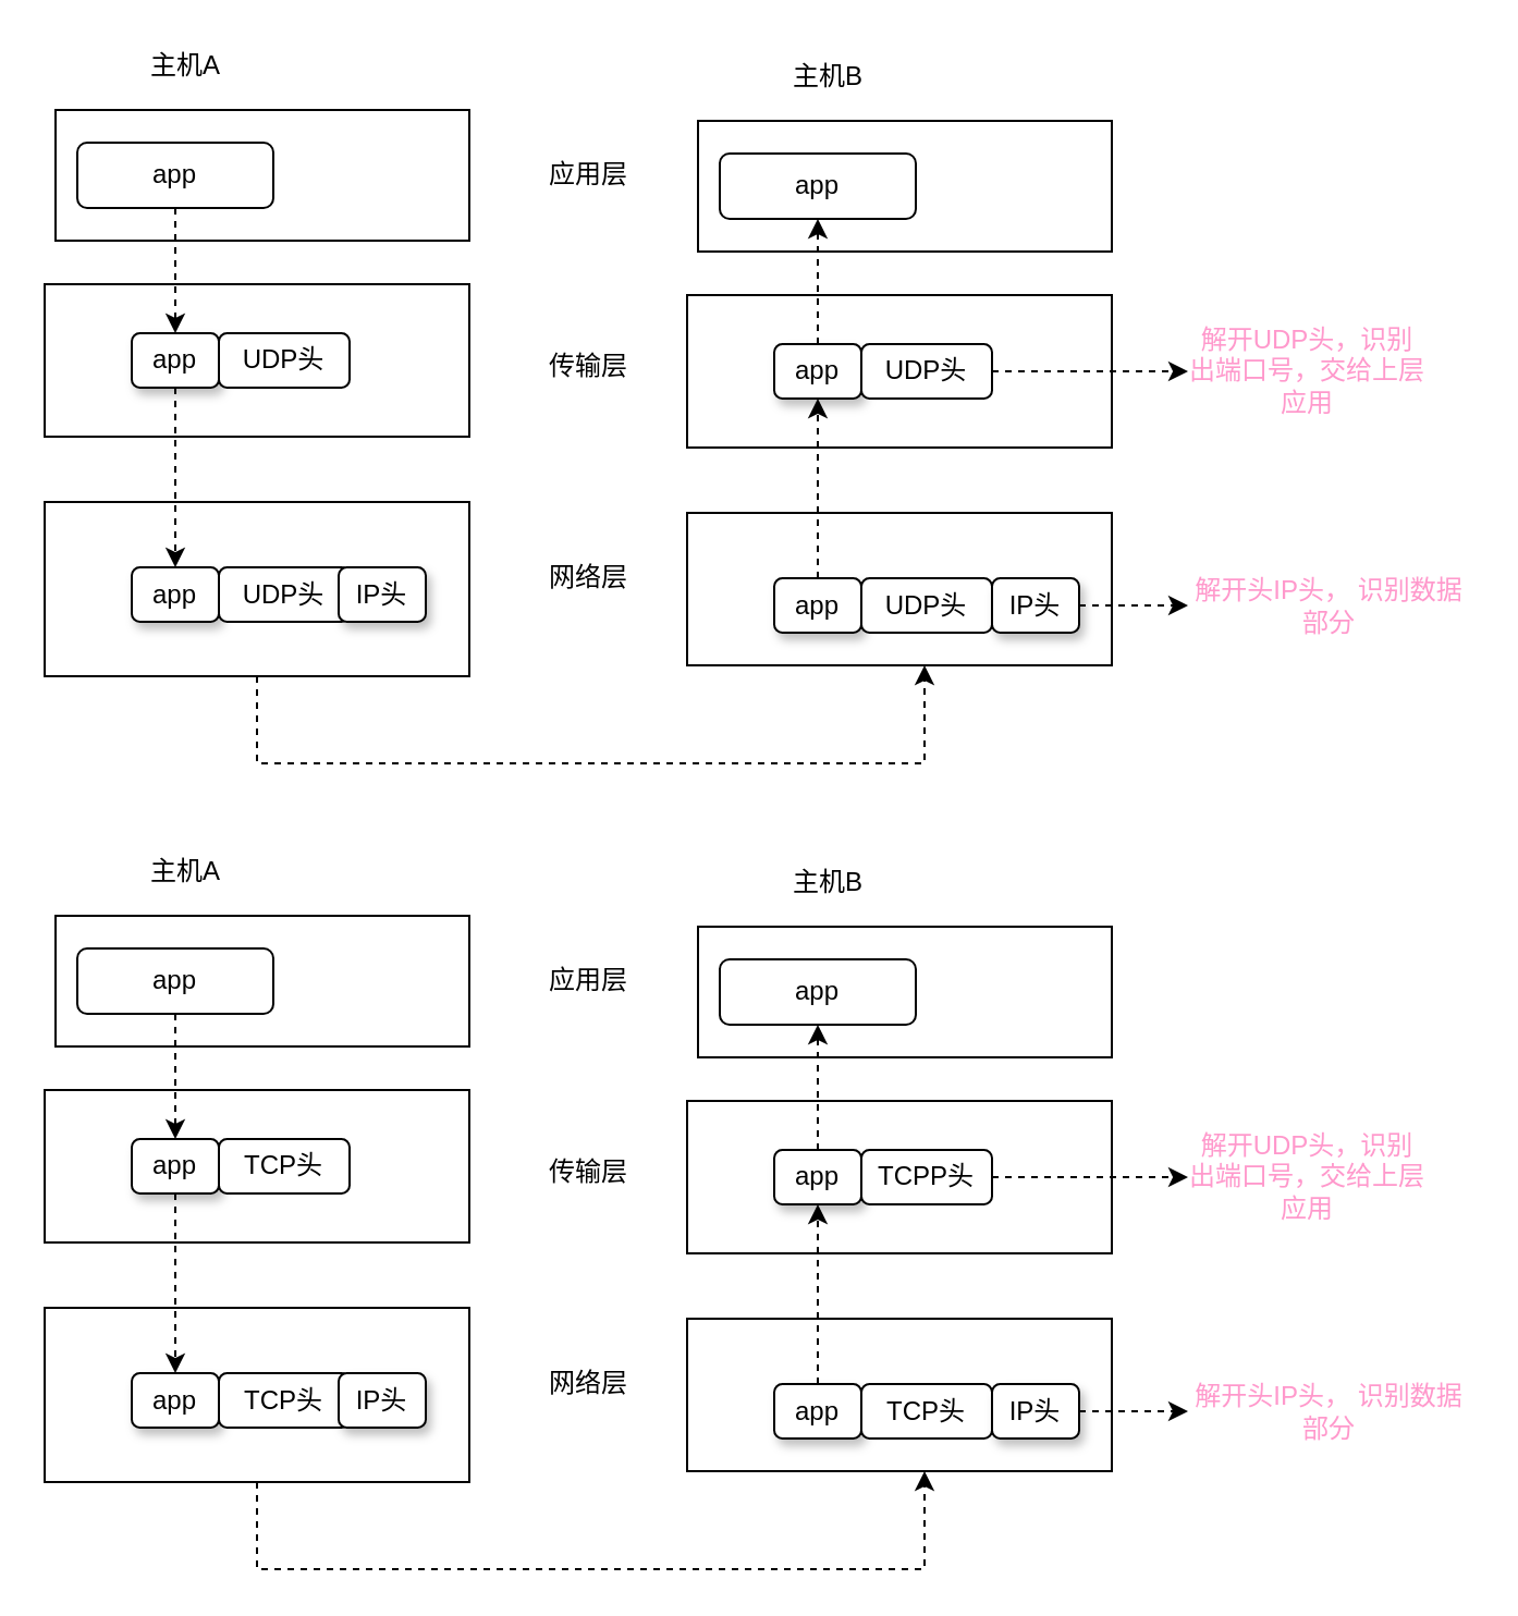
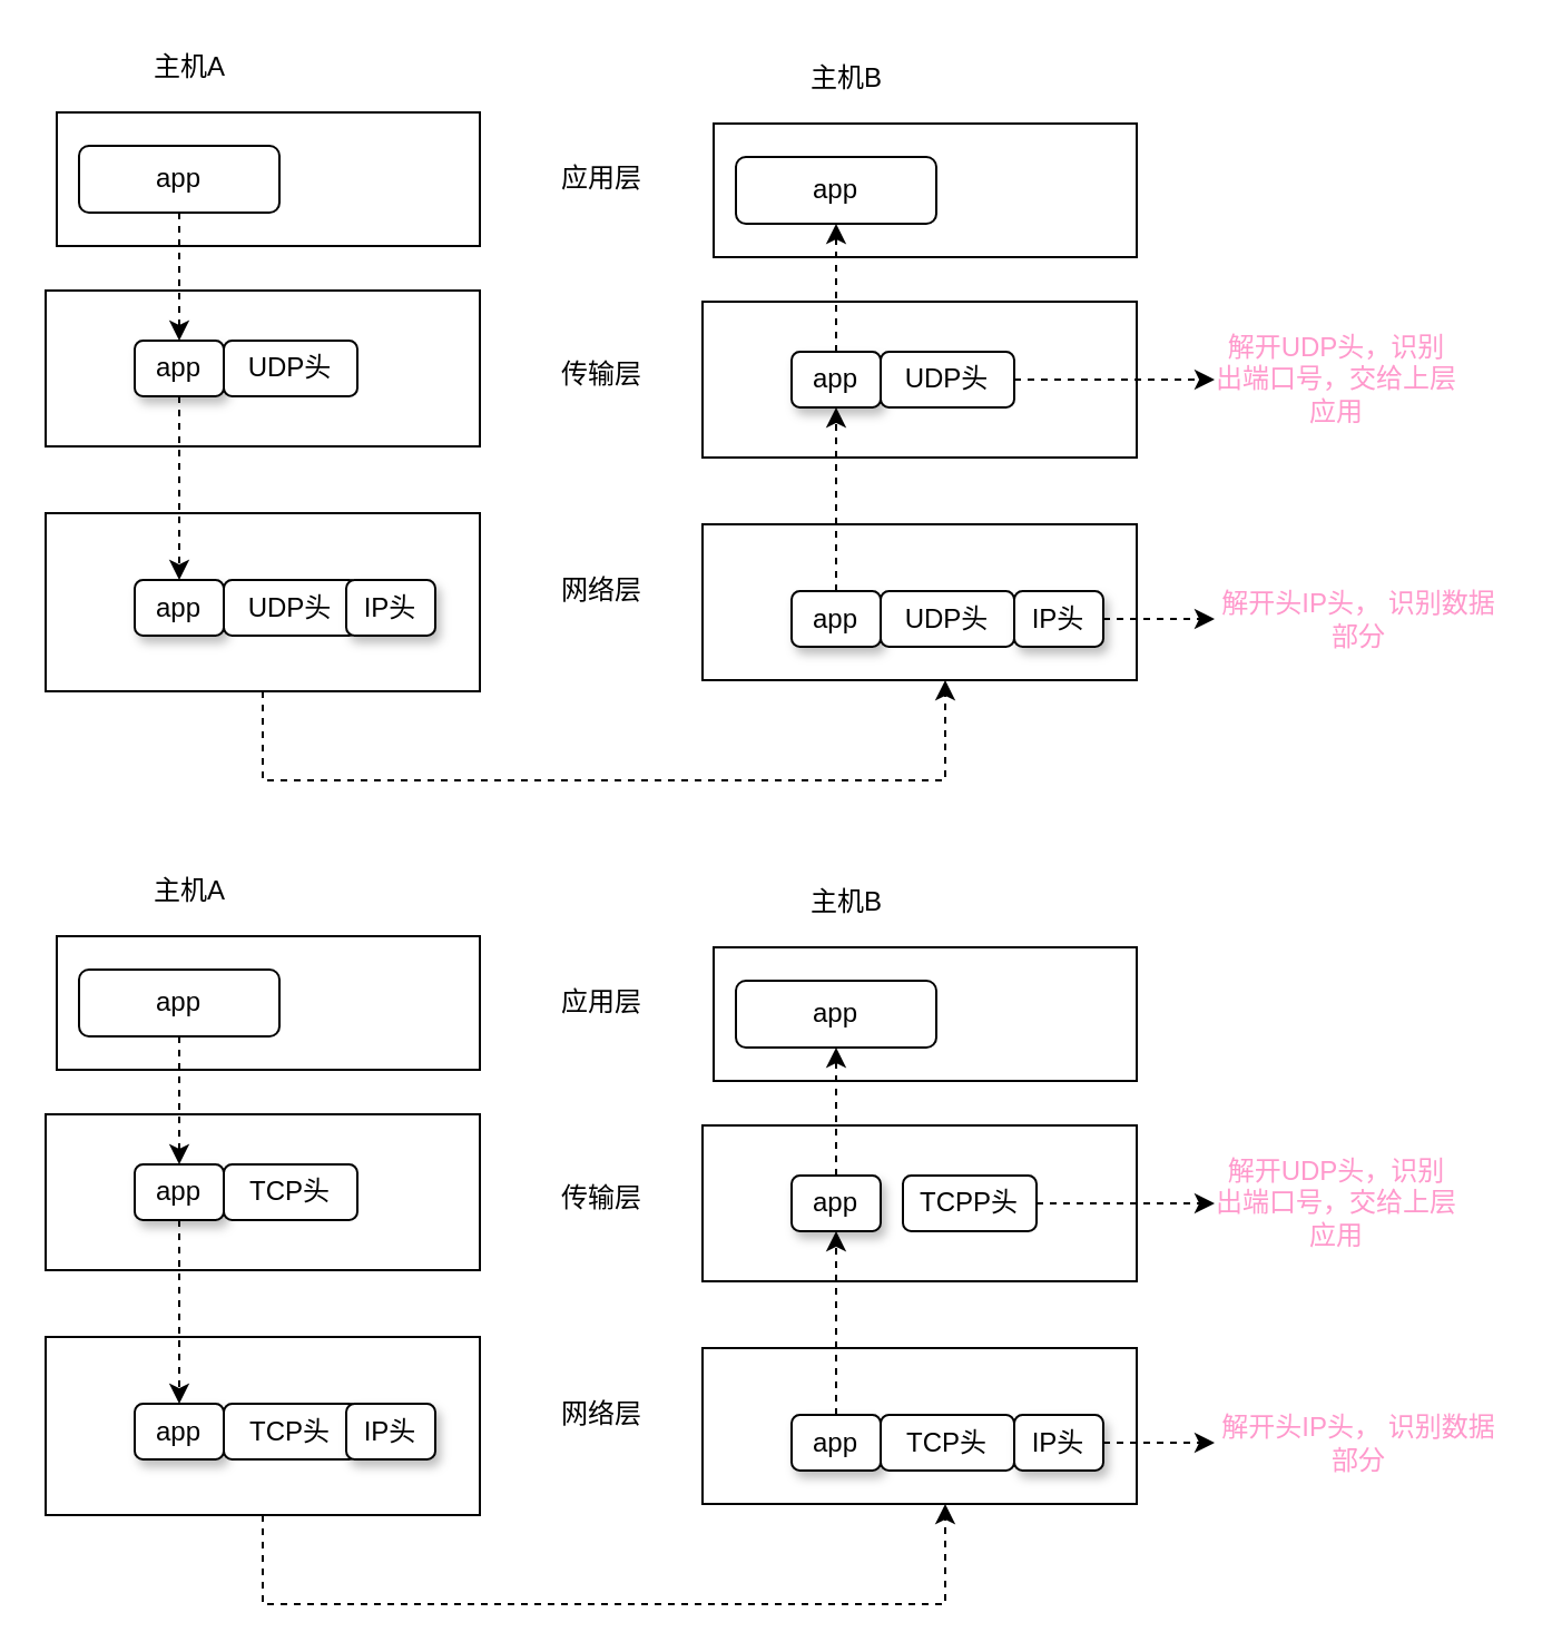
  <mxCell id="0" />
  <mxCell id="1" parent="0" />
  <mxCell id="2" value="" style="edgeStyle=orthogonalEdgeStyle;rounded=0;orthogonalLoop=1;jettySize=auto;html=1;dashed=1;entryX=0.559;entryY=1;entryDx=0;entryDy=0;entryPerimeter=0;" edge="1" parent="1" source="3" target="17"><mxGeometry relative="1" as="geometry"><mxPoint x="117.5" y="390" as="targetPoint" /><Array as="points"><mxPoint x="118" y="350" /><mxPoint x="424" y="350" /></Array></mxGeometry></mxCell>
  <mxCell id="3" value="" style="rounded=0;whiteSpace=wrap;html=1;shadow=0;" vertex="1" parent="1"><mxGeometry x="20" y="230" width="195" height="80" as="geometry" /></mxCell>
  <mxCell id="4" value="" style="rounded=0;whiteSpace=wrap;html=1;shadow=0;" vertex="1" parent="1"><mxGeometry x="20" y="130" width="195" height="70" as="geometry" /></mxCell>
  <mxCell id="5" value="" style="rounded=0;whiteSpace=wrap;html=1;" vertex="1" parent="1"><mxGeometry x="25" y="50" width="190" height="60" as="geometry" /></mxCell>
  <mxCell id="6" value="主机A" style="text;html=1;strokeColor=none;fillColor=none;align=center;verticalAlign=middle;whiteSpace=wrap;rounded=0;" vertex="1" parent="1"><mxGeometry x="65" y="20" width="40" height="20" as="geometry" /></mxCell>
  <mxCell id="7" style="edgeStyle=orthogonalEdgeStyle;rounded=0;orthogonalLoop=1;jettySize=auto;html=1;exitX=0.5;exitY=1;exitDx=0;exitDy=0;entryX=0.5;entryY=0;entryDx=0;entryDy=0;dashed=1;" edge="1" parent="1" source="8" target="10"><mxGeometry relative="1" as="geometry" /></mxCell>
  <mxCell id="8" value="app" style="rounded=1;whiteSpace=wrap;html=1;" vertex="1" parent="1"><mxGeometry x="35" y="65" width="90" height="30" as="geometry" /></mxCell>
  <mxCell id="9" style="edgeStyle=orthogonalEdgeStyle;rounded=0;orthogonalLoop=1;jettySize=auto;html=1;exitX=0.5;exitY=1;exitDx=0;exitDy=0;dashed=1;" edge="1" parent="1" source="10" target="13"><mxGeometry relative="1" as="geometry" /></mxCell>
  <mxCell id="10" value="app" style="rounded=1;whiteSpace=wrap;html=1;shadow=1;" vertex="1" parent="1"><mxGeometry x="60" y="152.5" width="40" height="25" as="geometry" /></mxCell>
  <mxCell id="11" value="UDP头" style="rounded=1;whiteSpace=wrap;html=1;" vertex="1" parent="1"><mxGeometry x="100" y="152.5" width="60" height="25" as="geometry" /></mxCell>
  <mxCell id="12" value="应用层" style="text;html=1;strokeColor=none;fillColor=none;align=center;verticalAlign=middle;whiteSpace=wrap;rounded=0;shadow=1;" vertex="1" parent="1"><mxGeometry x="250" y="70" width="40" height="20" as="geometry" /></mxCell>
  <mxCell id="13" value="app" style="rounded=1;whiteSpace=wrap;html=1;shadow=1;" vertex="1" parent="1"><mxGeometry x="60" y="260" width="40" height="25" as="geometry" /></mxCell>
  <mxCell id="14" value="UDP头" style="rounded=1;whiteSpace=wrap;html=1;" vertex="1" parent="1"><mxGeometry x="100" y="260" width="60" height="25" as="geometry" /></mxCell>
  <mxCell id="15" value="传输层" style="text;html=1;strokeColor=none;fillColor=none;align=center;verticalAlign=middle;whiteSpace=wrap;rounded=0;shadow=1;" vertex="1" parent="1"><mxGeometry x="250" y="158" width="40" height="20" as="geometry" /></mxCell>
  <mxCell id="16" value="网络层" style="text;html=1;strokeColor=none;fillColor=none;align=center;verticalAlign=middle;whiteSpace=wrap;rounded=0;shadow=1;" vertex="1" parent="1"><mxGeometry x="250" y="255" width="40" height="20" as="geometry" /></mxCell>
  <mxCell id="17" value="" style="rounded=0;whiteSpace=wrap;html=1;shadow=0;" vertex="1" parent="1"><mxGeometry x="315" y="235" width="195" height="70" as="geometry" /></mxCell>
  <mxCell id="18" value="" style="rounded=0;whiteSpace=wrap;html=1;shadow=0;" vertex="1" parent="1"><mxGeometry x="315" y="135" width="195" height="70" as="geometry" /></mxCell>
  <mxCell id="19" value="" style="rounded=0;whiteSpace=wrap;html=1;" vertex="1" parent="1"><mxGeometry x="320" y="55" width="190" height="60" as="geometry" /></mxCell>
  <mxCell id="20" value="主机B" style="text;html=1;strokeColor=none;fillColor=none;align=center;verticalAlign=middle;whiteSpace=wrap;rounded=0;" vertex="1" parent="1"><mxGeometry x="360" y="25" width="40" height="20" as="geometry" /></mxCell>
  <mxCell id="21" value="app" style="rounded=1;whiteSpace=wrap;html=1;" vertex="1" parent="1"><mxGeometry x="330" y="70" width="90" height="30" as="geometry" /></mxCell>
  <mxCell id="22" value="" style="edgeStyle=orthogonalEdgeStyle;rounded=0;orthogonalLoop=1;jettySize=auto;html=1;dashed=1;" edge="1" parent="1" source="23" target="21"><mxGeometry relative="1" as="geometry" /></mxCell>
  <mxCell id="23" value="app" style="rounded=1;whiteSpace=wrap;html=1;shadow=1;" vertex="1" parent="1"><mxGeometry x="355" y="157.5" width="40" height="25" as="geometry" /></mxCell>
  <mxCell id="24" value="" style="edgeStyle=orthogonalEdgeStyle;rounded=0;orthogonalLoop=1;jettySize=auto;html=1;dashed=1;" edge="1" parent="1" source="25" target="33"><mxGeometry relative="1" as="geometry" /></mxCell>
  <mxCell id="25" value="UDP头" style="rounded=1;whiteSpace=wrap;html=1;" vertex="1" parent="1"><mxGeometry x="395" y="157.5" width="60" height="25" as="geometry" /></mxCell>
  <mxCell id="26" value="" style="edgeStyle=orthogonalEdgeStyle;rounded=0;orthogonalLoop=1;jettySize=auto;html=1;dashed=1;entryX=0.5;entryY=1;entryDx=0;entryDy=0;" edge="1" parent="1" source="27" target="23"><mxGeometry relative="1" as="geometry"><Array as="points" /></mxGeometry></mxCell>
  <mxCell id="27" value="app" style="rounded=1;whiteSpace=wrap;html=1;shadow=1;" vertex="1" parent="1"><mxGeometry x="355" y="265" width="40" height="25" as="geometry" /></mxCell>
  <mxCell id="28" value="UDP头" style="rounded=1;whiteSpace=wrap;html=1;" vertex="1" parent="1"><mxGeometry x="395" y="265" width="60" height="25" as="geometry" /></mxCell>
  <mxCell id="29" value="IP头" style="rounded=1;whiteSpace=wrap;html=1;shadow=1;" vertex="1" parent="1"><mxGeometry x="155" y="260" width="40" height="25" as="geometry" /></mxCell>
  <mxCell id="30" value="" style="edgeStyle=orthogonalEdgeStyle;rounded=0;orthogonalLoop=1;jettySize=auto;html=1;dashed=1;" edge="1" parent="1" source="31" target="32"><mxGeometry relative="1" as="geometry" /></mxCell>
  <mxCell id="31" value="IP头" style="rounded=1;whiteSpace=wrap;html=1;shadow=1;" vertex="1" parent="1"><mxGeometry x="455" y="265" width="40" height="25" as="geometry" /></mxCell>
  <mxCell id="32" value="&lt;font color=&quot;#ff99cc&quot;&gt;解开头IP头， 识别数据部分&lt;/font&gt;" style="text;html=1;strokeColor=none;fillColor=none;align=center;verticalAlign=middle;whiteSpace=wrap;rounded=0;shadow=1;" vertex="1" parent="1"><mxGeometry x="545" y="255" width="130" height="45" as="geometry" /></mxCell>
  <mxCell id="33" value="&lt;font color=&quot;#ff99cc&quot;&gt;解开UDP头，识别出端口号，交给上层应用&lt;/font&gt;" style="text;html=1;strokeColor=none;fillColor=none;align=center;verticalAlign=middle;whiteSpace=wrap;rounded=0;shadow=1;" vertex="1" parent="1"><mxGeometry x="545" y="151" width="110" height="38" as="geometry" /></mxCell>
  <mxCell id="34" value="" style="edgeStyle=orthogonalEdgeStyle;rounded=0;orthogonalLoop=1;jettySize=auto;html=1;dashed=1;entryX=0.559;entryY=1;entryDx=0;entryDy=0;entryPerimeter=0;" edge="1" parent="1" source="35" target="49"><mxGeometry relative="1" as="geometry"><mxPoint x="117.5" y="760" as="targetPoint" /><Array as="points"><mxPoint x="118" y="720" /><mxPoint x="424" y="720" /></Array></mxGeometry></mxCell>
  <mxCell id="35" value="" style="rounded=0;whiteSpace=wrap;html=1;shadow=0;" vertex="1" parent="1"><mxGeometry x="20" y="600" width="195" height="80" as="geometry" /></mxCell>
  <mxCell id="36" value="" style="rounded=0;whiteSpace=wrap;html=1;shadow=0;" vertex="1" parent="1"><mxGeometry x="20" y="500" width="195" height="70" as="geometry" /></mxCell>
  <mxCell id="37" value="" style="rounded=0;whiteSpace=wrap;html=1;" vertex="1" parent="1"><mxGeometry x="25" y="420" width="190" height="60" as="geometry" /></mxCell>
  <mxCell id="38" value="主机A" style="text;html=1;strokeColor=none;fillColor=none;align=center;verticalAlign=middle;whiteSpace=wrap;rounded=0;" vertex="1" parent="1"><mxGeometry x="65" y="390" width="40" height="20" as="geometry" /></mxCell>
  <mxCell id="39" style="edgeStyle=orthogonalEdgeStyle;rounded=0;orthogonalLoop=1;jettySize=auto;html=1;exitX=0.5;exitY=1;exitDx=0;exitDy=0;entryX=0.5;entryY=0;entryDx=0;entryDy=0;dashed=1;" edge="1" parent="1" source="40" target="42"><mxGeometry relative="1" as="geometry" /></mxCell>
  <mxCell id="40" value="app" style="rounded=1;whiteSpace=wrap;html=1;" vertex="1" parent="1"><mxGeometry x="35" y="435" width="90" height="30" as="geometry" /></mxCell>
  <mxCell id="41" style="edgeStyle=orthogonalEdgeStyle;rounded=0;orthogonalLoop=1;jettySize=auto;html=1;exitX=0.5;exitY=1;exitDx=0;exitDy=0;dashed=1;" edge="1" parent="1" source="42" target="45"><mxGeometry relative="1" as="geometry" /></mxCell>
  <mxCell id="42" value="app" style="rounded=1;whiteSpace=wrap;html=1;shadow=1;" vertex="1" parent="1"><mxGeometry x="60" y="522.5" width="40" height="25" as="geometry" /></mxCell>
  <mxCell id="43" value="TCP头" style="rounded=1;whiteSpace=wrap;html=1;" vertex="1" parent="1"><mxGeometry x="100" y="522.5" width="60" height="25" as="geometry" /></mxCell>
  <mxCell id="44" value="应用层" style="text;html=1;strokeColor=none;fillColor=none;align=center;verticalAlign=middle;whiteSpace=wrap;rounded=0;shadow=1;" vertex="1" parent="1"><mxGeometry x="250" y="440" width="40" height="20" as="geometry" /></mxCell>
  <mxCell id="45" value="app" style="rounded=1;whiteSpace=wrap;html=1;shadow=1;" vertex="1" parent="1"><mxGeometry x="60" y="630" width="40" height="25" as="geometry" /></mxCell>
  <mxCell id="46" value="TCP头" style="rounded=1;whiteSpace=wrap;html=1;" vertex="1" parent="1"><mxGeometry x="100" y="630" width="60" height="25" as="geometry" /></mxCell>
  <mxCell id="47" value="传输层" style="text;html=1;strokeColor=none;fillColor=none;align=center;verticalAlign=middle;whiteSpace=wrap;rounded=0;shadow=1;" vertex="1" parent="1"><mxGeometry x="250" y="528" width="40" height="20" as="geometry" /></mxCell>
  <mxCell id="48" value="网络层" style="text;html=1;strokeColor=none;fillColor=none;align=center;verticalAlign=middle;whiteSpace=wrap;rounded=0;shadow=1;" vertex="1" parent="1"><mxGeometry x="250" y="625" width="40" height="20" as="geometry" /></mxCell>
  <mxCell id="49" value="" style="rounded=0;whiteSpace=wrap;html=1;shadow=0;" vertex="1" parent="1"><mxGeometry x="315" y="605" width="195" height="70" as="geometry" /></mxCell>
  <mxCell id="50" value="" style="rounded=0;whiteSpace=wrap;html=1;shadow=0;" vertex="1" parent="1"><mxGeometry x="315" y="505" width="195" height="70" as="geometry" /></mxCell>
  <mxCell id="51" value="" style="rounded=0;whiteSpace=wrap;html=1;" vertex="1" parent="1"><mxGeometry x="320" y="425" width="190" height="60" as="geometry" /></mxCell>
  <mxCell id="52" value="主机B" style="text;html=1;strokeColor=none;fillColor=none;align=center;verticalAlign=middle;whiteSpace=wrap;rounded=0;" vertex="1" parent="1"><mxGeometry x="360" y="395" width="40" height="20" as="geometry" /></mxCell>
  <mxCell id="53" value="app" style="rounded=1;whiteSpace=wrap;html=1;" vertex="1" parent="1"><mxGeometry x="330" y="440" width="90" height="30" as="geometry" /></mxCell>
  <mxCell id="54" value="" style="edgeStyle=orthogonalEdgeStyle;rounded=0;orthogonalLoop=1;jettySize=auto;html=1;dashed=1;" edge="1" parent="1" source="55" target="53"><mxGeometry relative="1" as="geometry" /></mxCell>
  <mxCell id="55" value="app" style="rounded=1;whiteSpace=wrap;html=1;shadow=1;" vertex="1" parent="1"><mxGeometry x="355" y="527.5" width="40" height="25" as="geometry" /></mxCell>
  <mxCell id="56" value="" style="edgeStyle=orthogonalEdgeStyle;rounded=0;orthogonalLoop=1;jettySize=auto;html=1;dashed=1;" edge="1" parent="1" source="57" target="65"><mxGeometry relative="1" as="geometry" /></mxCell>
- <mxCell id="57" value="TCPP头" style="rounded=1;whiteSpace=wrap;html=1;" vertex="1" parent="1"><mxGeometry x="395" y="527.5" width="60" height="25" as="geometry" /></mxCell>
+ <mxCell id="57" value="TCPP头" style="rounded=1;whiteSpace=wrap;html=1;" vertex="1" parent="1"><mxGeometry x="405" y="527.5" width="60" height="25" as="geometry" /></mxCell>
  <mxCell id="58" value="" style="edgeStyle=orthogonalEdgeStyle;rounded=0;orthogonalLoop=1;jettySize=auto;html=1;dashed=1;entryX=0.5;entryY=1;entryDx=0;entryDy=0;" edge="1" parent="1" source="59" target="55"><mxGeometry relative="1" as="geometry"><Array as="points" /></mxGeometry></mxCell>
  <mxCell id="59" value="app" style="rounded=1;whiteSpace=wrap;html=1;shadow=1;" vertex="1" parent="1"><mxGeometry x="355" y="635" width="40" height="25" as="geometry" /></mxCell>
  <mxCell id="60" value="TCP头" style="rounded=1;whiteSpace=wrap;html=1;" vertex="1" parent="1"><mxGeometry x="395" y="635" width="60" height="25" as="geometry" /></mxCell>
  <mxCell id="61" value="IP头" style="rounded=1;whiteSpace=wrap;html=1;shadow=1;" vertex="1" parent="1"><mxGeometry x="155" y="630" width="40" height="25" as="geometry" /></mxCell>
  <mxCell id="62" value="" style="edgeStyle=orthogonalEdgeStyle;rounded=0;orthogonalLoop=1;jettySize=auto;html=1;dashed=1;" edge="1" parent="1" source="63" target="64"><mxGeometry relative="1" as="geometry" /></mxCell>
  <mxCell id="63" value="IP头" style="rounded=1;whiteSpace=wrap;html=1;shadow=1;" vertex="1" parent="1"><mxGeometry x="455" y="635" width="40" height="25" as="geometry" /></mxCell>
  <mxCell id="64" value="&lt;font color=&quot;#ff99cc&quot;&gt;解开头IP头， 识别数据部分&lt;/font&gt;" style="text;html=1;strokeColor=none;fillColor=none;align=center;verticalAlign=middle;whiteSpace=wrap;rounded=0;shadow=1;" vertex="1" parent="1"><mxGeometry x="545" y="625" width="130" height="45" as="geometry" /></mxCell>
  <mxCell id="65" value="&lt;font color=&quot;#ff99cc&quot;&gt;解开UDP头，识别出端口号，交给上层应用&lt;/font&gt;" style="text;html=1;strokeColor=none;fillColor=none;align=center;verticalAlign=middle;whiteSpace=wrap;rounded=0;shadow=1;" vertex="1" parent="1"><mxGeometry x="545" y="521" width="110" height="38" as="geometry" /></mxCell>
